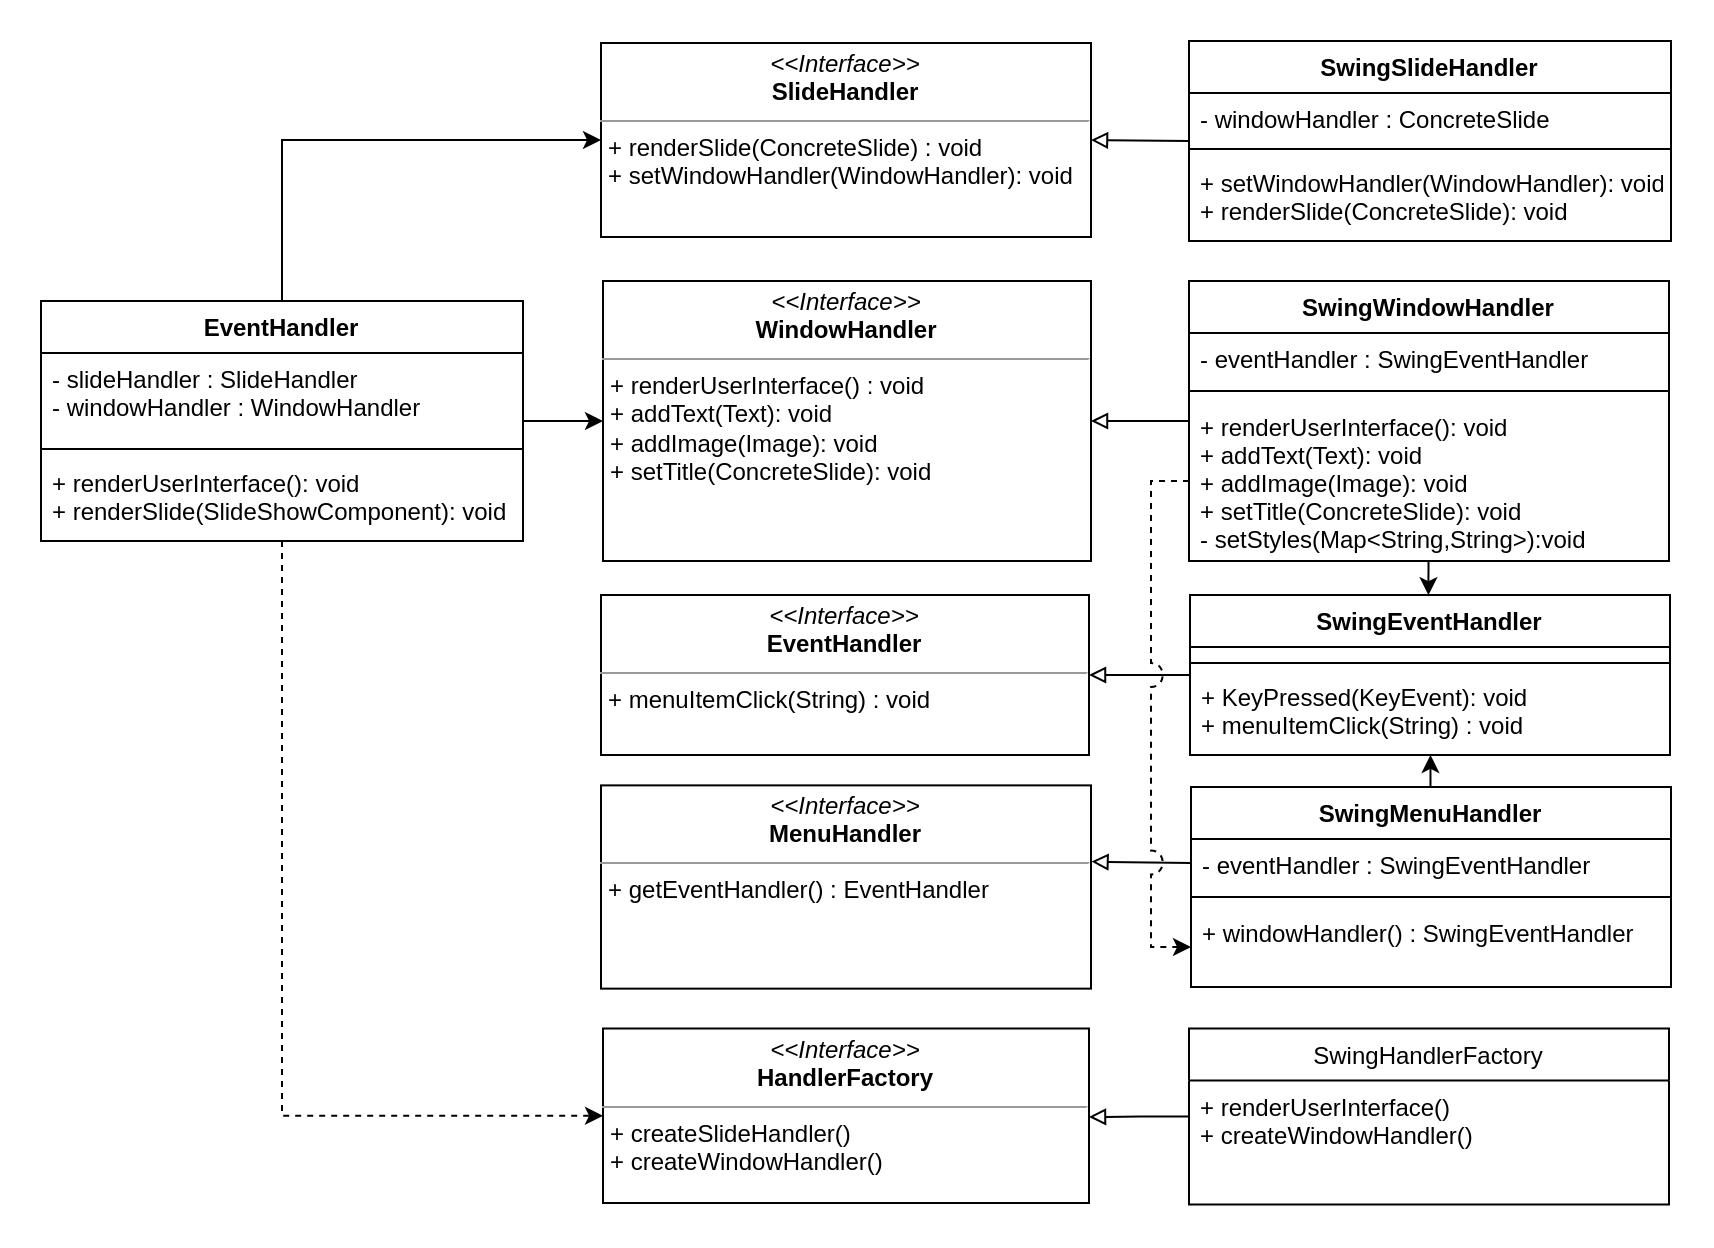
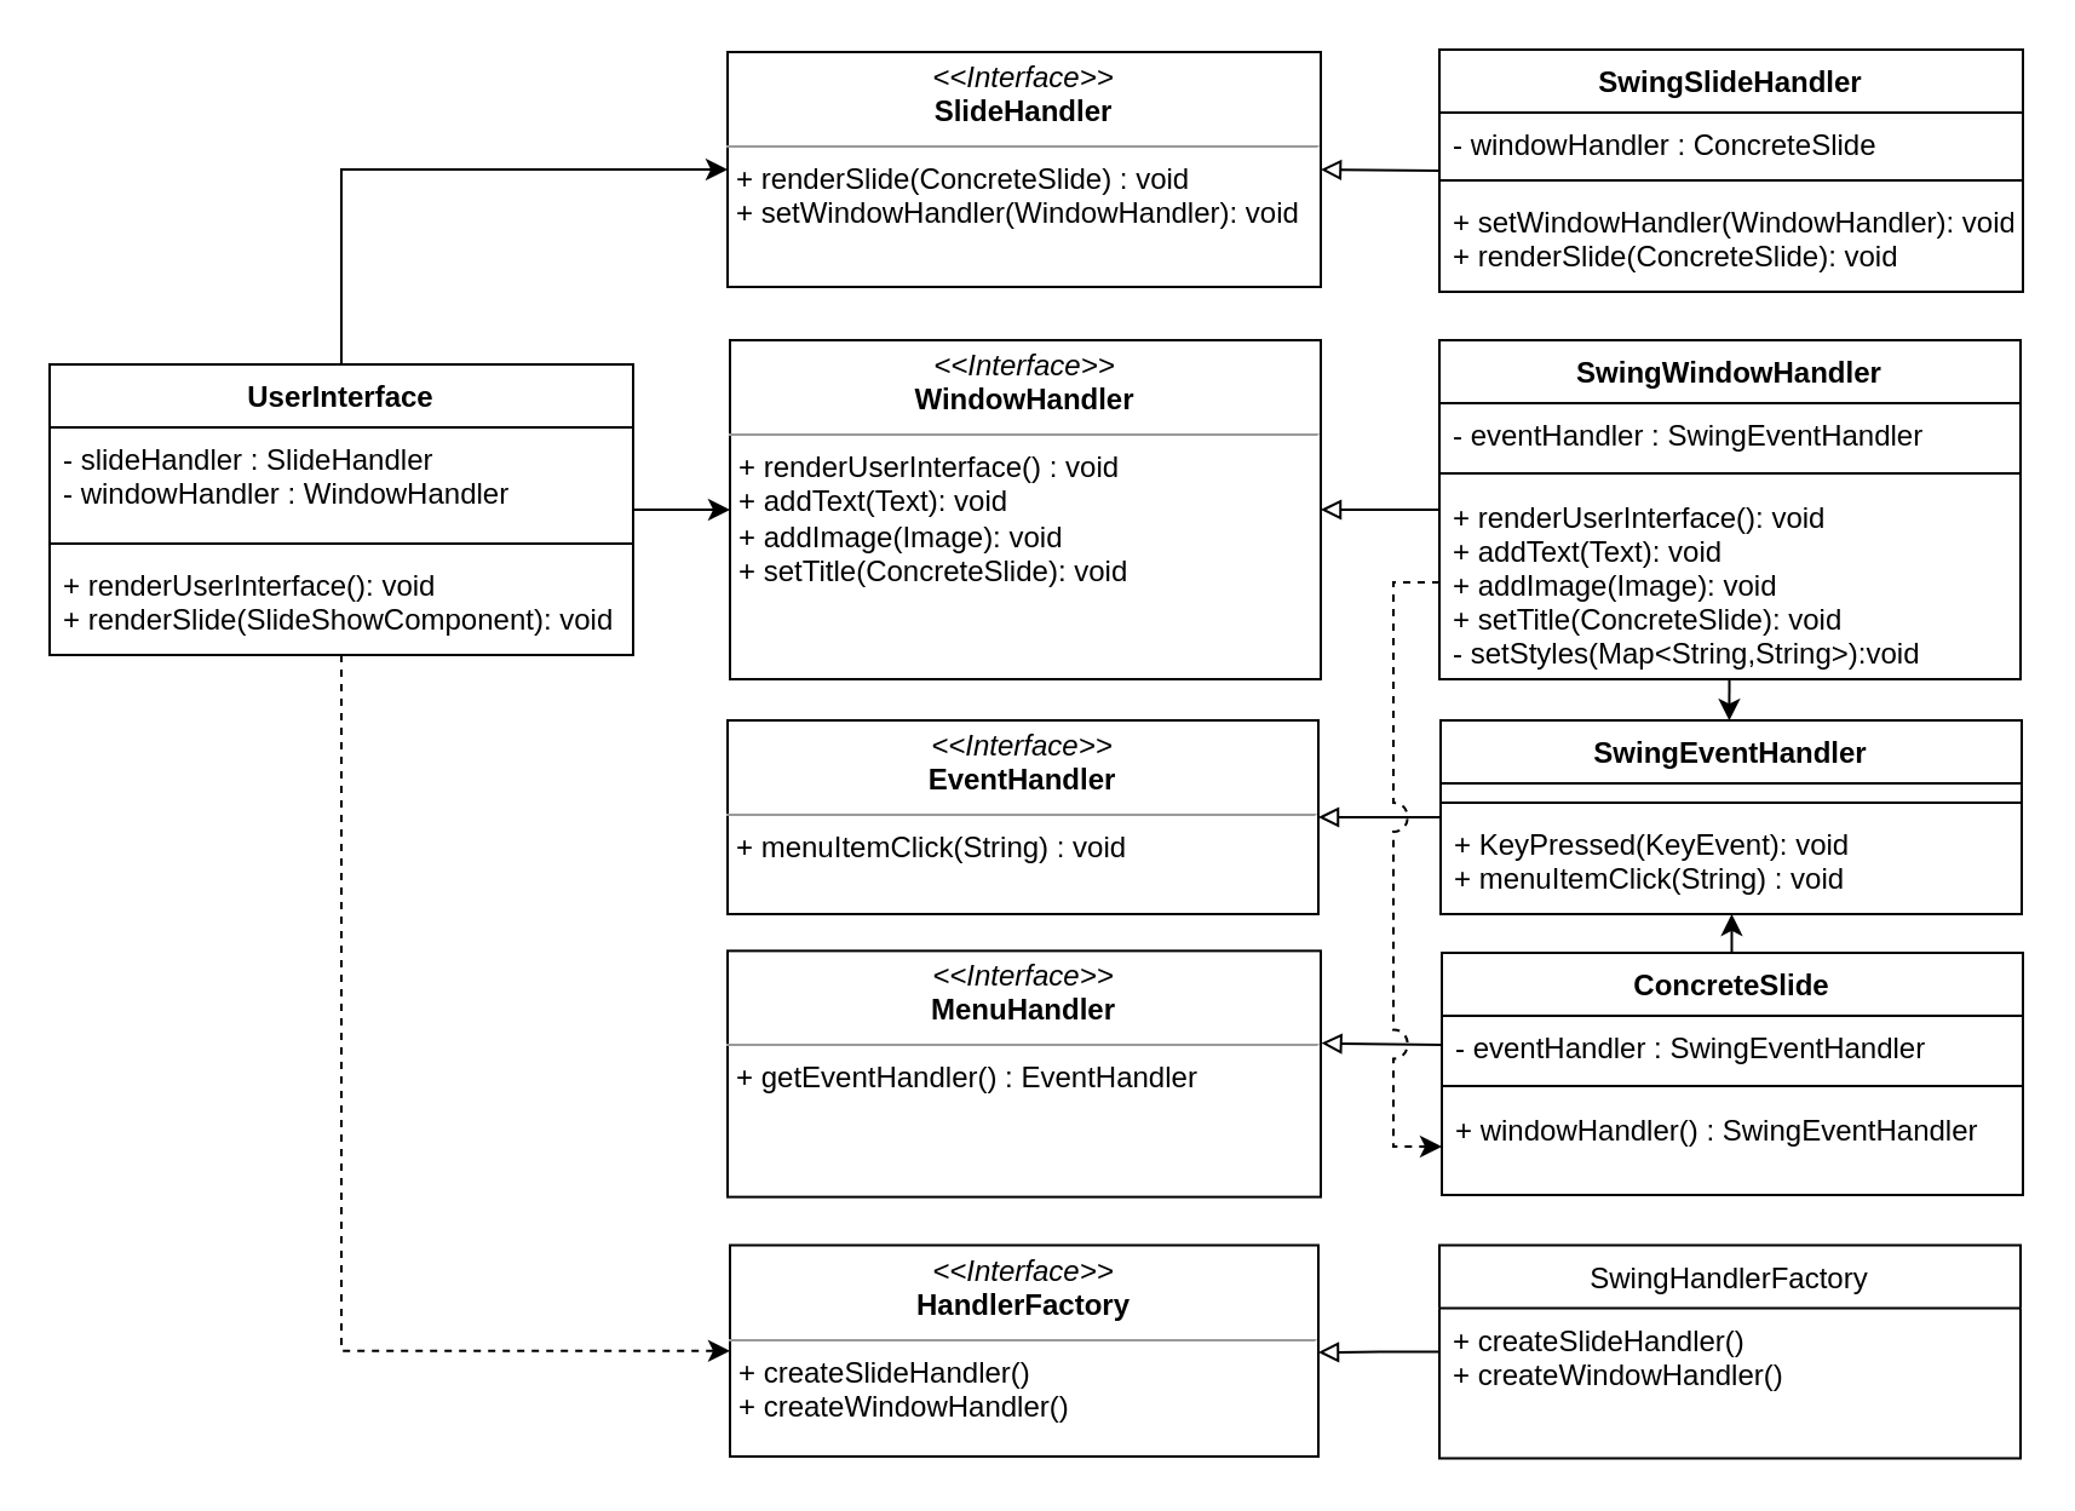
  <mxCell id="0" />
  <mxCell id="1" parent="0" />
  <mxCell id="2" style="edgeStyle=orthogonalEdgeStyle;rounded=0;orthogonalLoop=1;jettySize=auto;html=1;entryX=1;entryY=0.5;entryDx=0;entryDy=0;startArrow=none;startFill=0;endArrow=block;endFill=0;" edge="1" parent="1" source="3" target="19"><mxGeometry relative="1" as="geometry"><mxPoint x="296.5" y="523.13" as="targetPoint" /></mxGeometry></mxCell>
  <mxCell id="3" value="SwingEventHandler" style="swimlane;fontStyle=1;align=center;verticalAlign=top;childLayout=stackLayout;horizontal=1;startSize=26;horizontalStack=0;resizeParent=1;resizeParentMax=0;resizeLast=0;collapsible=1;marginBottom=0;" vertex="1" parent="1"><mxGeometry x="594.5" y="297" width="240" height="80" as="geometry" /></mxCell>
  <mxCell id="4" value=" " style="text;strokeColor=none;fillColor=none;align=left;verticalAlign=top;spacingLeft=4;spacingRight=4;overflow=hidden;rotatable=0;points=[[0,0.5],[1,0.5]];portConstraint=eastwest;" vertex="1" parent="3"><mxGeometry y="26" width="240" height="4" as="geometry" /></mxCell>
  <mxCell id="5" value="" style="line;strokeWidth=1;fillColor=none;align=left;verticalAlign=middle;spacingTop=-1;spacingLeft=3;spacingRight=3;rotatable=0;labelPosition=right;points=[];portConstraint=eastwest;strokeColor=inherit;" vertex="1" parent="3"><mxGeometry y="30" width="240" height="8" as="geometry" /></mxCell>
  <mxCell id="6" value="+ KeyPressed(KeyEvent): void&#10;+ menuItemClick(String) : void" style="text;strokeColor=none;fillColor=none;align=left;verticalAlign=top;spacingLeft=4;spacingRight=4;overflow=hidden;rotatable=0;points=[[0,0.5],[1,0.5]];portConstraint=eastwest;" vertex="1" parent="3"><mxGeometry y="38" width="240" height="42" as="geometry" /></mxCell>
  <mxCell id="7" style="edgeStyle=orthogonalEdgeStyle;rounded=0;jumpStyle=arc;jumpSize=12;orthogonalLoop=1;jettySize=auto;html=1;entryX=1;entryY=0.5;entryDx=0;entryDy=0;startArrow=none;startFill=0;endArrow=block;endFill=0;" edge="1" parent="1" source="9" target="17"><mxGeometry relative="1" as="geometry" /></mxCell>
  <mxCell id="8" style="edgeStyle=orthogonalEdgeStyle;rounded=0;jumpStyle=arc;jumpSize=12;orthogonalLoop=1;jettySize=auto;html=1;startArrow=none;startFill=0;endArrow=classic;endFill=1;entryX=0.833;entryY=0.466;entryDx=0;entryDy=0;entryPerimeter=0;exitX=0.499;exitY=0.998;exitDx=0;exitDy=0;exitPerimeter=0;" edge="1" parent="1" source="12"><mxGeometry relative="1" as="geometry"><mxPoint x="716.005" y="276" as="sourcePoint" /><mxPoint x="713.7" y="297.072" as="targetPoint" /></mxGeometry></mxCell>
  <mxCell id="9" value="SwingWindowHandler" style="swimlane;fontStyle=1;align=center;verticalAlign=top;childLayout=stackLayout;horizontal=1;startSize=26;horizontalStack=0;resizeParent=1;resizeParentMax=0;resizeLast=0;collapsible=1;marginBottom=0;" vertex="1" parent="1"><mxGeometry x="594" y="140" width="240" height="140" as="geometry" /></mxCell>
  <mxCell id="10" value="- eventHandler : SwingEventHandler " style="text;strokeColor=none;fillColor=none;align=left;verticalAlign=top;spacingLeft=4;spacingRight=4;overflow=hidden;rotatable=0;points=[[0,0.5],[1,0.5]];portConstraint=eastwest;" vertex="1" parent="9"><mxGeometry y="26" width="240" height="24" as="geometry" /></mxCell>
  <mxCell id="11" value="" style="line;strokeWidth=1;fillColor=none;align=left;verticalAlign=middle;spacingTop=-1;spacingLeft=3;spacingRight=3;rotatable=0;labelPosition=right;points=[];portConstraint=eastwest;strokeColor=inherit;" vertex="1" parent="9"><mxGeometry y="50" width="240" height="10" as="geometry" /></mxCell>
  <mxCell id="12" value="+ renderUserInterface(): void&#10;+ addText(Text): void&#10;+ addImage(Image): void&#10;+ setTitle(ConcreteSlide): void&#10;- setStyles(Map&lt;String,String&gt;):void&#10;&#10;" style="text;strokeColor=none;fillColor=none;align=left;verticalAlign=top;spacingLeft=4;spacingRight=4;overflow=hidden;rotatable=0;points=[[0,0.5],[1,0.5]];portConstraint=eastwest;" vertex="1" parent="9"><mxGeometry y="60" width="240" height="80" as="geometry" /></mxCell>
  <mxCell id="13" value="&lt;p style=&quot;margin:0px;margin-top:4px;text-align:center;&quot;&gt;&lt;i&gt;&amp;lt;&amp;lt;Interface&amp;gt;&amp;gt;&lt;/i&gt;&lt;br&gt;&lt;b&gt;HandlerFactory&lt;/b&gt;&lt;/p&gt;&lt;hr size=&quot;1&quot;&gt;&lt;p style=&quot;margin:0px;margin-left:4px;&quot;&gt;&lt;span style=&quot;background-color: initial;&quot;&gt;+ createSlideHandler()&lt;/span&gt;&lt;br&gt;&lt;/p&gt;&lt;p style=&quot;margin:0px;margin-left:4px;&quot;&gt;+ createWindowHandler()&lt;/p&gt;" style="verticalAlign=top;align=left;overflow=fill;fontSize=12;fontFamily=Helvetica;html=1;" vertex="1" parent="1"><mxGeometry x="301" y="513.75" width="243" height="87.25" as="geometry" /></mxCell>
  <mxCell id="14" style="edgeStyle=orthogonalEdgeStyle;rounded=0;orthogonalLoop=1;jettySize=auto;html=1;endArrow=block;endFill=0;" edge="1" parent="1" source="15"><mxGeometry relative="1" as="geometry"><mxPoint x="544" y="558" as="targetPoint" /></mxGeometry></mxCell>
  <mxCell id="15" value="SwingHandlerFactory" style="swimlane;fontStyle=0;childLayout=stackLayout;horizontal=1;startSize=26;fillColor=none;horizontalStack=0;resizeParent=1;resizeParentMax=0;resizeLast=0;collapsible=1;marginBottom=0;" vertex="1" parent="1"><mxGeometry x="594" y="513.75" width="240" height="88" as="geometry" /></mxCell>
- <mxCell id="16" value="+ renderUserInterface()&#10;+ createWindowHandler()" style="text;strokeColor=none;fillColor=none;align=left;verticalAlign=top;spacingLeft=4;spacingRight=4;overflow=hidden;rotatable=0;points=[[0,0.5],[1,0.5]];portConstraint=eastwest;" vertex="1" parent="15"><mxGeometry y="26" width="240" height="62" as="geometry" /></mxCell>
+ <mxCell id="16" value="+ createSlideHandler()&#10;+ createWindowHandler()" style="text;strokeColor=none;fillColor=none;align=left;verticalAlign=top;spacingLeft=4;spacingRight=4;overflow=hidden;rotatable=0;points=[[0,0.5],[1,0.5]];portConstraint=eastwest;" vertex="1" parent="15"><mxGeometry y="26" width="240" height="62" as="geometry" /></mxCell>
  <mxCell id="17" value="&lt;p style=&quot;margin:0px;margin-top:4px;text-align:center;&quot;&gt;&lt;i&gt;&amp;lt;&amp;lt;Interface&amp;gt;&amp;gt;&lt;/i&gt;&lt;br&gt;&lt;b&gt;WindowHandler&lt;/b&gt;&lt;/p&gt;&lt;hr size=&quot;1&quot;&gt;&lt;p style=&quot;margin:0px;margin-left:4px;&quot;&gt;+ renderUserInterface() : void&lt;/p&gt;&lt;p style=&quot;margin:0px;margin-left:4px;&quot;&gt;+ addText(Text): void&lt;/p&gt;&lt;p style=&quot;margin:0px;margin-left:4px;&quot;&gt;+ addImage(Image): void&lt;/p&gt;&lt;p style=&quot;margin:0px;margin-left:4px;&quot;&gt;+ setTitle(ConcreteSlide): void&lt;/p&gt;&lt;p style=&quot;margin:0px;margin-left:4px;&quot;&gt;&lt;br&gt;&lt;/p&gt;" style="verticalAlign=top;align=left;overflow=fill;fontSize=12;fontFamily=Helvetica;html=1;" vertex="1" parent="1"><mxGeometry x="301" y="140" width="244" height="140" as="geometry" /></mxCell>
  <mxCell id="18" value="&lt;p style=&quot;margin:0px;margin-top:4px;text-align:center;&quot;&gt;&lt;i&gt;&amp;lt;&amp;lt;Interface&amp;gt;&amp;gt;&lt;/i&gt;&lt;br&gt;&lt;b&gt;SlideHandler&lt;/b&gt;&lt;/p&gt;&lt;hr size=&quot;1&quot;&gt;&lt;p style=&quot;margin:0px;margin-left:4px;&quot;&gt;+ renderSlide(ConcreteSlide) : void&lt;/p&gt;&lt;p style=&quot;margin:0px;margin-left:4px;&quot;&gt;+ setWindowHandler(WindowHandler): void&lt;/p&gt;&lt;p style=&quot;margin:0px;margin-left:4px;&quot;&gt;&lt;br&gt;&lt;/p&gt;" style="verticalAlign=top;align=left;overflow=fill;fontSize=12;fontFamily=Helvetica;html=1;" vertex="1" parent="1"><mxGeometry x="300" y="21" width="245" height="97" as="geometry" /></mxCell>
  <mxCell id="19" value="&lt;p style=&quot;margin:0px;margin-top:4px;text-align:center;&quot;&gt;&lt;i&gt;&amp;lt;&amp;lt;Interface&amp;gt;&amp;gt;&lt;/i&gt;&lt;br&gt;&lt;b&gt;EventHandler&lt;/b&gt;&lt;/p&gt;&lt;hr size=&quot;1&quot;&gt;&lt;p style=&quot;margin:0px;margin-left:4px;&quot;&gt;+ menuItemClick(String) : void&lt;/p&gt;" style="verticalAlign=top;align=left;overflow=fill;fontSize=12;fontFamily=Helvetica;html=1;" vertex="1" parent="1"><mxGeometry x="300" y="297" width="244" height="80" as="geometry" /></mxCell>
  <mxCell id="20" style="edgeStyle=orthogonalEdgeStyle;rounded=0;jumpStyle=arc;jumpSize=12;orthogonalLoop=1;jettySize=auto;html=1;entryX=1;entryY=0.5;entryDx=0;entryDy=0;startArrow=none;startFill=0;endArrow=block;endFill=0;" edge="1" parent="1" source="21" target="18"><mxGeometry relative="1" as="geometry" /></mxCell>
  <mxCell id="21" value="SwingSlideHandler" style="swimlane;fontStyle=1;align=center;verticalAlign=top;childLayout=stackLayout;horizontal=1;startSize=26;horizontalStack=0;resizeParent=1;resizeParentMax=0;resizeLast=0;collapsible=1;marginBottom=0;" vertex="1" parent="1"><mxGeometry x="594" y="20" width="241" height="100" as="geometry" /></mxCell>
  <mxCell id="22" value="- windowHandler : ConcreteSlide" style="text;strokeColor=none;fillColor=none;align=left;verticalAlign=top;spacingLeft=4;spacingRight=4;overflow=hidden;rotatable=0;points=[[0,0.5],[1,0.5]];portConstraint=eastwest;" vertex="1" parent="21"><mxGeometry y="26" width="241" height="24" as="geometry" /></mxCell>
  <mxCell id="23" value="" style="line;strokeWidth=1;fillColor=none;align=left;verticalAlign=middle;spacingTop=-1;spacingLeft=3;spacingRight=3;rotatable=0;labelPosition=right;points=[];portConstraint=eastwest;strokeColor=inherit;" vertex="1" parent="21"><mxGeometry y="50" width="241" height="8" as="geometry" /></mxCell>
  <mxCell id="24" value="+ setWindowHandler(WindowHandler): void&#10;+ renderSlide(ConcreteSlide): void" style="text;strokeColor=none;fillColor=none;align=left;verticalAlign=top;spacingLeft=4;spacingRight=4;overflow=hidden;rotatable=0;points=[[0,0.5],[1,0.5]];portConstraint=eastwest;" vertex="1" parent="21"><mxGeometry y="58" width="241" height="42" as="geometry" /></mxCell>
  <mxCell id="25" value="&lt;p style=&quot;margin:0px;margin-top:4px;text-align:center;&quot;&gt;&lt;i&gt;&amp;lt;&amp;lt;Interface&amp;gt;&amp;gt;&lt;/i&gt;&lt;br&gt;&lt;b&gt;MenuHandler&lt;/b&gt;&lt;/p&gt;&lt;hr size=&quot;1&quot;&gt;&lt;p style=&quot;margin:0px;margin-left:4px;&quot;&gt;+ getEventHandler() : EventHandler&lt;/p&gt;&lt;p style=&quot;margin:0px;margin-left:4px;&quot;&gt;&lt;br&gt;&lt;/p&gt;&lt;p style=&quot;margin:0px;margin-left:4px;&quot;&gt;&lt;br&gt;&lt;/p&gt;" style="verticalAlign=top;align=left;overflow=fill;fontSize=12;fontFamily=Helvetica;html=1;" vertex="1" parent="1"><mxGeometry x="300" y="392.19" width="245" height="101.63" as="geometry" /></mxCell>
  <mxCell id="26" style="edgeStyle=orthogonalEdgeStyle;rounded=0;jumpStyle=arc;jumpSize=12;orthogonalLoop=1;jettySize=auto;html=1;startArrow=none;startFill=0;endArrow=classic;endFill=1;entryX=0.501;entryY=0.999;entryDx=0;entryDy=0;entryPerimeter=0;" edge="1" parent="1" source="27" target="6"><mxGeometry relative="1" as="geometry"><mxPoint x="725" y="388" as="targetPoint" /><Array as="points"><mxPoint x="715" y="377" /></Array></mxGeometry></mxCell>
- <mxCell id="27" value="SwingMenuHandler" style="swimlane;fontStyle=1;align=center;verticalAlign=top;childLayout=stackLayout;horizontal=1;startSize=26;horizontalStack=0;resizeParent=1;resizeParentMax=0;resizeLast=0;collapsible=1;marginBottom=0;" vertex="1" parent="1"><mxGeometry x="595" y="393.01" width="240" height="100" as="geometry" /></mxCell>
+ <mxCell id="27" value="ConcreteSlide" style="swimlane;fontStyle=1;align=center;verticalAlign=top;childLayout=stackLayout;horizontal=1;startSize=26;horizontalStack=0;resizeParent=1;resizeParentMax=0;resizeLast=0;collapsible=1;marginBottom=0;" vertex="1" parent="1"><mxGeometry x="595" y="393.01" width="240" height="100" as="geometry" /></mxCell>
  <mxCell id="28" value="- eventHandler : SwingEventHandler " style="text;strokeColor=none;fillColor=none;align=left;verticalAlign=top;spacingLeft=4;spacingRight=4;overflow=hidden;rotatable=0;points=[[0,0.5],[1,0.5]];portConstraint=eastwest;" vertex="1" parent="27"><mxGeometry y="26" width="240" height="24" as="geometry" /></mxCell>
  <mxCell id="29" value="" style="line;strokeWidth=1;fillColor=none;align=left;verticalAlign=middle;spacingTop=-1;spacingLeft=3;spacingRight=3;rotatable=0;labelPosition=right;points=[];portConstraint=eastwest;strokeColor=inherit;" vertex="1" parent="27"><mxGeometry y="50" width="240" height="10" as="geometry" /></mxCell>
  <mxCell id="30" value="+ windowHandler() : SwingEventHandler&#10;" style="text;strokeColor=none;fillColor=none;align=left;verticalAlign=top;spacingLeft=4;spacingRight=4;overflow=hidden;rotatable=0;points=[[0,0.5],[1,0.5]];portConstraint=eastwest;" vertex="1" parent="27"><mxGeometry y="60" width="240" height="40" as="geometry" /></mxCell>
  <mxCell id="31" style="edgeStyle=orthogonalEdgeStyle;rounded=0;jumpStyle=arc;jumpSize=12;orthogonalLoop=1;jettySize=auto;html=1;entryX=1.001;entryY=0.375;entryDx=0;entryDy=0;entryPerimeter=0;startArrow=none;startFill=0;endArrow=block;endFill=0;" edge="1" parent="1" source="28" target="25"><mxGeometry relative="1" as="geometry" /></mxCell>
  <mxCell id="32" style="edgeStyle=orthogonalEdgeStyle;rounded=0;orthogonalLoop=1;jettySize=auto;html=1;entryX=0;entryY=0.5;entryDx=0;entryDy=0;exitX=0.5;exitY=0;exitDx=0;exitDy=0;" edge="1" parent="1" source="35" target="18"><mxGeometry relative="1" as="geometry" /></mxCell>
  <mxCell id="33" style="edgeStyle=orthogonalEdgeStyle;rounded=0;orthogonalLoop=1;jettySize=auto;html=1;entryX=0;entryY=0.5;entryDx=0;entryDy=0;" edge="1" parent="1" source="35" target="17"><mxGeometry relative="1" as="geometry" /></mxCell>
  <mxCell id="34" style="edgeStyle=orthogonalEdgeStyle;rounded=0;orthogonalLoop=1;jettySize=auto;html=1;entryX=0;entryY=0.5;entryDx=0;entryDy=0;exitX=0.5;exitY=1;exitDx=0;exitDy=0;exitPerimeter=0;dashed=1;" edge="1" parent="1" source="38" target="13"><mxGeometry relative="1" as="geometry" /></mxCell>
- <mxCell id="35" value="EventHandler" style="swimlane;fontStyle=1;align=center;verticalAlign=top;childLayout=stackLayout;horizontal=1;startSize=26;horizontalStack=0;resizeParent=1;resizeParentMax=0;resizeLast=0;collapsible=1;marginBottom=0;" vertex="1" parent="1"><mxGeometry x="20" y="150" width="241" height="120" as="geometry" /></mxCell>
+ <mxCell id="35" value="UserInterface" style="swimlane;fontStyle=1;align=center;verticalAlign=top;childLayout=stackLayout;horizontal=1;startSize=26;horizontalStack=0;resizeParent=1;resizeParentMax=0;resizeLast=0;collapsible=1;marginBottom=0;" vertex="1" parent="1"><mxGeometry x="20" y="150" width="241" height="120" as="geometry" /></mxCell>
  <mxCell id="36" value="- slideHandler : SlideHandler&#10;- windowHandler : WindowHandler" style="text;strokeColor=none;fillColor=none;align=left;verticalAlign=top;spacingLeft=4;spacingRight=4;overflow=hidden;rotatable=0;points=[[0,0.5],[1,0.5]];portConstraint=eastwest;" vertex="1" parent="35"><mxGeometry y="26" width="241" height="44" as="geometry" /></mxCell>
  <mxCell id="37" value="" style="line;strokeWidth=1;fillColor=none;align=left;verticalAlign=middle;spacingTop=-1;spacingLeft=3;spacingRight=3;rotatable=0;labelPosition=right;points=[];portConstraint=eastwest;strokeColor=inherit;" vertex="1" parent="35"><mxGeometry y="70" width="241" height="8" as="geometry" /></mxCell>
  <mxCell id="38" value="+ renderUserInterface(): void&#10;+ renderSlide(SlideShowComponent): void" style="text;strokeColor=none;fillColor=none;align=left;verticalAlign=top;spacingLeft=4;spacingRight=4;overflow=hidden;rotatable=0;points=[[0,0.5],[1,0.5]];portConstraint=eastwest;" vertex="1" parent="35"><mxGeometry y="78" width="241" height="42" as="geometry" /></mxCell>
  <mxCell id="39" style="edgeStyle=orthogonalEdgeStyle;rounded=0;orthogonalLoop=1;jettySize=auto;html=1;entryX=0;entryY=0.5;entryDx=0;entryDy=0;exitX=0;exitY=0.5;exitDx=0;exitDy=0;dashed=1;jumpStyle=arc;jumpSize=12;" edge="1" parent="1" source="12" target="30"><mxGeometry relative="1" as="geometry"><Array as="points"><mxPoint x="575" y="240" /><mxPoint x="575" y="473" /></Array></mxGeometry></mxCell>
